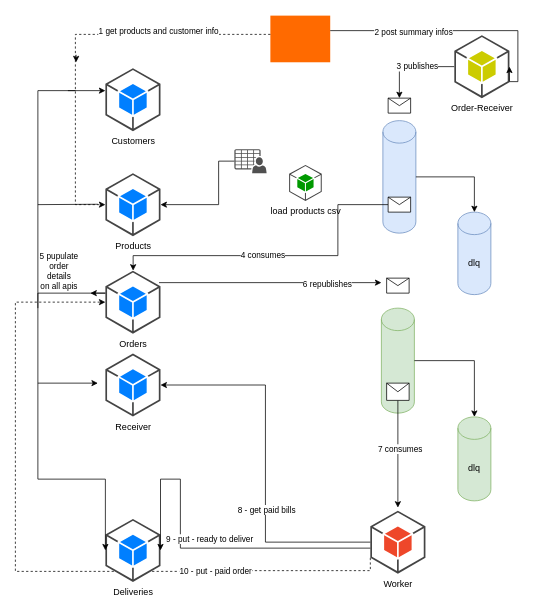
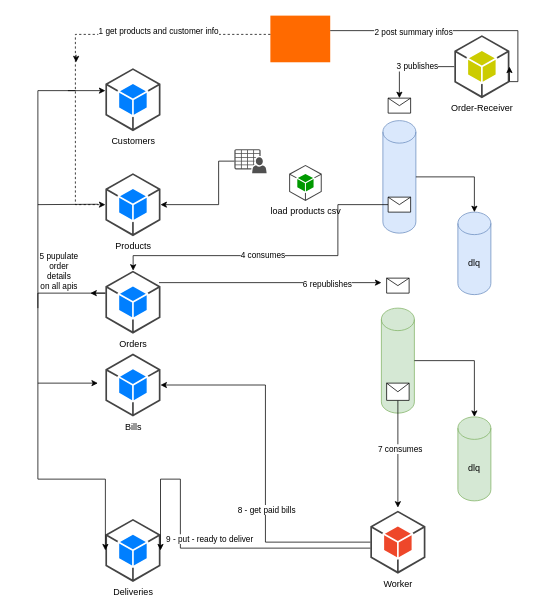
  <mxCell id="0" />
  <mxCell id="1" parent="0" />
  <mxCell id="2" value="" style="shape=cylinder3;whiteSpace=wrap;html=1;boundedLbl=1;backgroundOutline=1;size=15;fillColor=#dae8fc;strokeColor=#6c8ebf;" vertex="1" parent="1"><mxGeometry x="510" y="160" width="44" height="150" as="geometry" /></mxCell>
- <mxCell id="3" style="edgeStyle=orthogonalEdgeStyle;rounded=0;orthogonalLoop=1;jettySize=auto;html=1;exitX=0;exitY=0.75;exitDx=0;exitDy=0;exitPerimeter=0;entryX=0;entryY=0.5;entryDx=0;entryDy=0;entryPerimeter=0;dashed=1;" edge="1" parent="1" source="5" target="12"><mxGeometry relative="1" as="geometry"><mxPoint x="20" y="390" as="targetPoint" /><mxPoint x="493.25" y="780" as="sourcePoint" /><Array as="points"><mxPoint x="493" y="760" /><mxPoint x="242" y="760" /><mxPoint x="242" y="761" /><mxPoint x="20" y="761" /><mxPoint x="20" y="402" /></Array></mxGeometry></mxCell>
- <mxCell id="4" value="10 - put - paid order" style="edgeLabel;html=1;align=center;verticalAlign=middle;resizable=0;points=[];" vertex="1" connectable="0" parent="3"><mxGeometry x="-0.539" relative="1" as="geometry"><mxPoint as="offset" /></mxGeometry></mxCell>
  <mxCell id="5" value="Worker" style="outlineConnect=0;dashed=0;verticalLabelPosition=bottom;verticalAlign=top;align=center;html=1;shape=mxgraph.aws3.android;fillColor=#EE472A;gradientColor=none;" vertex="1" parent="1"><mxGeometry x="493.25" y="680" width="73.5" height="84" as="geometry" /></mxCell>
  <mxCell id="6" value="Customers" style="outlineConnect=0;dashed=0;verticalLabelPosition=bottom;verticalAlign=top;align=center;html=1;shape=mxgraph.aws3.android;fillColor=#007FFF;gradientColor=none;" vertex="1" parent="1"><mxGeometry x="140" y="90" width="73.5" height="84" as="geometry" /></mxCell>
  <mxCell id="7" value="Products" style="outlineConnect=0;dashed=0;verticalLabelPosition=bottom;verticalAlign=top;align=center;html=1;shape=mxgraph.aws3.android;fillColor=#007FFF;gradientColor=none;" vertex="1" parent="1"><mxGeometry x="140" y="230" width="73.5" height="84" as="geometry" /></mxCell>
- <mxCell id="8" value="Receiver" style="outlineConnect=0;dashed=0;verticalLabelPosition=bottom;verticalAlign=top;align=center;html=1;shape=mxgraph.aws3.android;fillColor=#007FFF;gradientColor=none;" vertex="1" parent="1"><mxGeometry x="140" y="470.5" width="73.5" height="84" as="geometry" /></mxCell>
+ <mxCell id="8" value="Bills" style="outlineConnect=0;dashed=0;verticalLabelPosition=bottom;verticalAlign=top;align=center;html=1;shape=mxgraph.aws3.android;fillColor=#007FFF;gradientColor=none;" vertex="1" parent="1"><mxGeometry x="140" y="470.5" width="73.5" height="84" as="geometry" /></mxCell>
  <mxCell id="9" value="Deliveries" style="outlineConnect=0;dashed=0;verticalLabelPosition=bottom;verticalAlign=top;align=center;html=1;shape=mxgraph.aws3.android;fillColor=#007FFF;gradientColor=none;" vertex="1" parent="1"><mxGeometry x="140" y="691" width="73.5" height="84" as="geometry" /></mxCell>
  <mxCell id="10" style="edgeStyle=orthogonalEdgeStyle;rounded=0;orthogonalLoop=1;jettySize=auto;html=1;" edge="1" parent="1"><mxGeometry relative="1" as="geometry"><mxPoint x="508" y="376" as="targetPoint" /><mxPoint x="211.5" y="376" as="sourcePoint" /></mxGeometry></mxCell>
  <mxCell id="11" value="6 republishes" style="edgeLabel;html=1;align=center;verticalAlign=middle;resizable=0;points=[];" vertex="1" connectable="0" parent="10"><mxGeometry x="0.509" y="-1" relative="1" as="geometry"><mxPoint as="offset" /></mxGeometry></mxCell>
  <mxCell id="12" value="Orders" style="outlineConnect=0;dashed=0;verticalLabelPosition=bottom;verticalAlign=top;align=center;html=1;shape=mxgraph.aws3.android;fillColor=#007FFF;gradientColor=none;" vertex="1" parent="1"><mxGeometry x="140" y="360" width="73.5" height="84" as="geometry" /></mxCell>
  <mxCell id="13" style="edgeStyle=orthogonalEdgeStyle;rounded=0;orthogonalLoop=1;jettySize=auto;html=1;exitX=0;exitY=0.5;exitDx=0;exitDy=0;exitPerimeter=0;entryX=0.5;entryY=0;entryDx=0;entryDy=0;" edge="1" parent="1" source="15" target="22"><mxGeometry relative="1" as="geometry" /></mxCell>
  <mxCell id="14" value="3 publishes" style="edgeLabel;html=1;align=center;verticalAlign=middle;resizable=0;points=[];" vertex="1" connectable="0" parent="13"><mxGeometry x="-0.14" y="-1" relative="1" as="geometry"><mxPoint as="offset" /></mxGeometry></mxCell>
  <mxCell id="15" value="Order-Receiver" style="outlineConnect=0;dashed=0;verticalLabelPosition=bottom;verticalAlign=top;align=center;html=1;shape=mxgraph.aws3.android;fillColor=#CCCC00;gradientColor=none;" vertex="1" parent="1"><mxGeometry x="605.25" y="46" width="73.5" height="84" as="geometry" /></mxCell>
  <mxCell id="16" value="" style="points=[];aspect=fixed;html=1;align=center;shadow=0;dashed=0;fillColor=#FF6A00;strokeColor=none;shape=mxgraph.alibaba_cloud.enterprise_website;" vertex="1" parent="1"><mxGeometry x="360" y="20" width="79.78" height="62.2" as="geometry" /></mxCell>
  <mxCell id="17" style="edgeStyle=orthogonalEdgeStyle;rounded=0;orthogonalLoop=1;jettySize=auto;html=1;entryX=0;entryY=0.5;entryDx=0;entryDy=0;entryPerimeter=0;dashed=1;" edge="1" parent="1" source="16" target="7"><mxGeometry relative="1" as="geometry"><Array as="points"><mxPoint x="100" y="45" /><mxPoint x="100" y="272" /></Array></mxGeometry></mxCell>
  <mxCell id="18" value="" style="endArrow=classic;html=1;rounded=0;" edge="1" parent="1"><mxGeometry width="50" height="50" relative="1" as="geometry"><mxPoint x="90" y="120" as="sourcePoint" /><mxPoint x="140" y="120" as="targetPoint" /></mxGeometry></mxCell>
  <mxCell id="19" value="1 get products and customer info" style="edgeLabel;html=1;align=center;verticalAlign=middle;resizable=0;points=[];" vertex="1" connectable="0" parent="18"><mxGeometry x="-0.36" y="2" relative="1" as="geometry"><mxPoint x="104" y="-78" as="offset" /></mxGeometry></mxCell>
  <mxCell id="20" style="edgeStyle=orthogonalEdgeStyle;rounded=0;orthogonalLoop=1;jettySize=auto;html=1;entryX=1;entryY=0.5;entryDx=0;entryDy=0;entryPerimeter=0;" edge="1" parent="1" source="16" target="15"><mxGeometry relative="1" as="geometry"><Array as="points"><mxPoint x="690" y="40" /><mxPoint x="690" y="108" /></Array></mxGeometry></mxCell>
  <mxCell id="21" value="2 post summary infos" style="edgeLabel;html=1;align=center;verticalAlign=middle;resizable=0;points=[];" vertex="1" connectable="0" parent="20"><mxGeometry x="0.382" y="-1" relative="1" as="geometry"><mxPoint x="-130" as="offset" /></mxGeometry></mxCell>
  <mxCell id="22" value="" style="shape=message;html=1;html=1;outlineConnect=0;labelPosition=center;verticalLabelPosition=bottom;align=center;verticalAlign=top;" vertex="1" parent="1"><mxGeometry x="517" y="130" width="30" height="20" as="geometry" /></mxCell>
  <mxCell id="23" style="edgeStyle=orthogonalEdgeStyle;rounded=0;orthogonalLoop=1;jettySize=auto;html=1;" edge="1" parent="1" source="25" target="12"><mxGeometry relative="1" as="geometry"><Array as="points"><mxPoint x="450" y="272" /><mxPoint x="450" y="340" /><mxPoint x="177" y="340" /></Array></mxGeometry></mxCell>
  <mxCell id="24" value="4 consumes" style="edgeLabel;html=1;align=center;verticalAlign=middle;resizable=0;points=[];" vertex="1" connectable="0" parent="23"><mxGeometry x="0.101" y="-1" relative="1" as="geometry"><mxPoint as="offset" /></mxGeometry></mxCell>
  <mxCell id="25" value="" style="shape=message;html=1;html=1;outlineConnect=0;labelPosition=center;verticalLabelPosition=bottom;align=center;verticalAlign=top;" vertex="1" parent="1"><mxGeometry x="517" y="262" width="30" height="20" as="geometry" /></mxCell>
  <mxCell id="26" style="edgeStyle=orthogonalEdgeStyle;rounded=0;orthogonalLoop=1;jettySize=auto;html=1;entryX=0;entryY=0.5;entryDx=0;entryDy=0;entryPerimeter=0;" edge="1" parent="1" target="9"><mxGeometry relative="1" as="geometry"><mxPoint x="140" y="390" as="sourcePoint" /><Array as="points"><mxPoint x="140" y="390" /><mxPoint x="50" y="390" /><mxPoint x="50" y="638" /></Array></mxGeometry></mxCell>
  <mxCell id="27" value="5 pupulate&lt;div&gt;order&lt;/div&gt;&lt;div&gt;details&lt;/div&gt;&lt;div&gt;on all apis&lt;/div&gt;" style="edgeLabel;html=1;align=center;verticalAlign=middle;resizable=0;points=[];" vertex="1" connectable="0" parent="26"><mxGeometry x="-0.738" y="2" relative="1" as="geometry"><mxPoint x="6" y="-32" as="offset" /></mxGeometry></mxCell>
  <mxCell id="28" value="" style="endArrow=classic;html=1;rounded=0;" edge="1" parent="1"><mxGeometry width="50" height="50" relative="1" as="geometry"><mxPoint x="50" y="510" as="sourcePoint" /><mxPoint x="130" y="510" as="targetPoint" /></mxGeometry></mxCell>
  <mxCell id="29" value="" style="endArrow=none;html=1;rounded=0;" edge="1" parent="1"><mxGeometry width="50" height="50" relative="1" as="geometry"><mxPoint x="50" y="410" as="sourcePoint" /><mxPoint x="50" y="120" as="targetPoint" /></mxGeometry></mxCell>
  <mxCell id="30" value="" style="endArrow=none;html=1;rounded=0;" edge="1" parent="1"><mxGeometry width="50" height="50" relative="1" as="geometry"><mxPoint x="50" y="120" as="sourcePoint" /><mxPoint x="100" y="120" as="targetPoint" /></mxGeometry></mxCell>
  <mxCell id="31" value="" style="shape=cylinder3;whiteSpace=wrap;html=1;boundedLbl=1;backgroundOutline=1;size=15;fillColor=#d5e8d4;strokeColor=#82b366;" vertex="1" parent="1"><mxGeometry x="508" y="410" width="44" height="140" as="geometry" /></mxCell>
  <mxCell id="32" value="" style="shape=message;html=1;html=1;outlineConnect=0;labelPosition=center;verticalLabelPosition=bottom;align=center;verticalAlign=top;" vertex="1" parent="1"><mxGeometry x="515" y="370" width="30" height="20" as="geometry" /></mxCell>
  <mxCell id="33" style="edgeStyle=orthogonalEdgeStyle;rounded=0;orthogonalLoop=1;jettySize=auto;html=1;" edge="1" parent="1" source="35"><mxGeometry relative="1" as="geometry"><mxPoint x="530" y="676" as="targetPoint" /></mxGeometry></mxCell>
  <mxCell id="34" value="7 consumes" style="edgeLabel;html=1;align=center;verticalAlign=middle;resizable=0;points=[];" vertex="1" connectable="0" parent="33"><mxGeometry x="-0.102" y="2" relative="1" as="geometry"><mxPoint as="offset" /></mxGeometry></mxCell>
  <mxCell id="35" value="" style="shape=message;html=1;html=1;outlineConnect=0;labelPosition=center;verticalLabelPosition=bottom;align=center;verticalAlign=top;" vertex="1" parent="1"><mxGeometry x="515" y="510" width="30" height="23" as="geometry" /></mxCell>
  <mxCell id="36" style="edgeStyle=orthogonalEdgeStyle;rounded=0;orthogonalLoop=1;jettySize=auto;html=1;entryX=1;entryY=0.5;entryDx=0;entryDy=0;entryPerimeter=0;" edge="1" parent="1" source="5" target="8"><mxGeometry relative="1" as="geometry" /></mxCell>
  <mxCell id="37" value="8 - get paid bills" style="edgeLabel;html=1;align=center;verticalAlign=middle;resizable=0;points=[];" vertex="1" connectable="0" parent="36"><mxGeometry x="-0.253" y="-1" relative="1" as="geometry"><mxPoint as="offset" /></mxGeometry></mxCell>
  <mxCell id="38" style="edgeStyle=orthogonalEdgeStyle;rounded=0;orthogonalLoop=1;jettySize=auto;html=1;entryX=1;entryY=0.5;entryDx=0;entryDy=0;entryPerimeter=0;" edge="1" parent="1" source="5" target="9"><mxGeometry relative="1" as="geometry"><Array as="points"><mxPoint x="240" y="730" /><mxPoint x="240" y="638" /></Array></mxGeometry></mxCell>
  <mxCell id="39" value="9 - put - ready to deliver" style="edgeLabel;html=1;align=center;verticalAlign=middle;resizable=0;points=[];" vertex="1" connectable="0" parent="38"><mxGeometry x="0.14" y="1" relative="1" as="geometry"><mxPoint x="39" as="offset" /></mxGeometry></mxCell>
  <mxCell id="40" value="dlq" style="shape=cylinder3;whiteSpace=wrap;html=1;boundedLbl=1;backgroundOutline=1;size=15;fillColor=#d5e8d4;strokeColor=#82b366;" vertex="1" parent="1"><mxGeometry x="610" y="555" width="44" height="112" as="geometry" /></mxCell>
  <mxCell id="41" style="edgeStyle=orthogonalEdgeStyle;rounded=0;orthogonalLoop=1;jettySize=auto;html=1;entryX=0.5;entryY=0;entryDx=0;entryDy=0;entryPerimeter=0;" edge="1" parent="1" source="31" target="40"><mxGeometry relative="1" as="geometry" /></mxCell>
  <mxCell id="42" value="dlq" style="shape=cylinder3;whiteSpace=wrap;html=1;boundedLbl=1;backgroundOutline=1;size=15;fillColor=#dae8fc;strokeColor=#6c8ebf;" vertex="1" parent="1"><mxGeometry x="610" y="282" width="44" height="110" as="geometry" /></mxCell>
  <mxCell id="43" style="edgeStyle=orthogonalEdgeStyle;rounded=0;orthogonalLoop=1;jettySize=auto;html=1;entryX=0.5;entryY=0;entryDx=0;entryDy=0;entryPerimeter=0;" edge="1" parent="1" source="2" target="42"><mxGeometry relative="1" as="geometry" /></mxCell>
  <mxCell id="44" value="" style="endArrow=none;html=1;rounded=0;" edge="1" parent="1"><mxGeometry width="50" height="50" relative="1" as="geometry"><mxPoint x="50" y="272" as="sourcePoint" /><mxPoint x="130" y="271.5" as="targetPoint" /></mxGeometry></mxCell>
  <mxCell id="45" value="" style="endArrow=classic;html=1;rounded=0;" edge="1" parent="1"><mxGeometry width="50" height="50" relative="1" as="geometry"><mxPoint x="140" y="390" as="sourcePoint" /><mxPoint x="120" y="390" as="targetPoint" /></mxGeometry></mxCell>
  <mxCell id="46" value="" style="endArrow=classic;html=1;rounded=0;" edge="1" parent="1"><mxGeometry width="50" height="50" relative="1" as="geometry"><mxPoint x="101" y="72.2" as="sourcePoint" /><mxPoint x="101" y="82.2" as="targetPoint" /></mxGeometry></mxCell>
  <mxCell id="47" value="load products csv" style="outlineConnect=0;dashed=0;verticalLabelPosition=bottom;verticalAlign=top;align=center;html=1;shape=mxgraph.aws3.android;fillColor=#009900;gradientColor=none;" vertex="1" parent="1"><mxGeometry x="385" y="219" width="43.5" height="48" as="geometry" /></mxCell>
  <mxCell id="48" value="" style="sketch=0;pointerEvents=1;shadow=0;dashed=0;html=1;strokeColor=none;fillColor=#505050;labelPosition=center;verticalLabelPosition=bottom;verticalAlign=top;outlineConnect=0;align=center;shape=mxgraph.office.users.csv_file;" vertex="1" parent="1"><mxGeometry x="312" y="198" width="43" height="32" as="geometry" /></mxCell>
  <mxCell id="49" style="edgeStyle=orthogonalEdgeStyle;rounded=0;orthogonalLoop=1;jettySize=auto;html=1;entryX=1;entryY=0.5;entryDx=0;entryDy=0;entryPerimeter=0;" edge="1" parent="1" source="48" target="7"><mxGeometry relative="1" as="geometry"><Array as="points"><mxPoint x="291" y="214" /><mxPoint x="291" y="272" /></Array></mxGeometry></mxCell>
